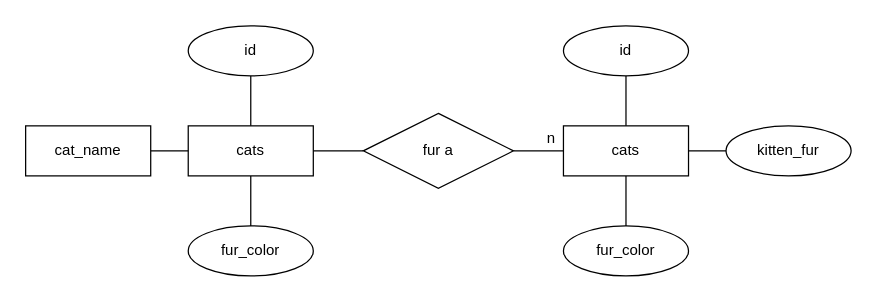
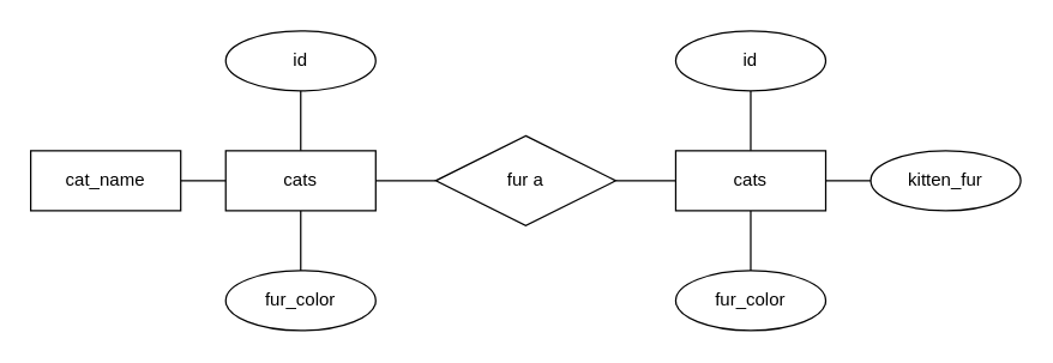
  <mxCell id="0" />
  <mxCell id="1" parent="0" />
  <mxCell id="2" value="cats" style="whiteSpace=wrap;html=1;align=center;" vertex="1" parent="1"><mxGeometry x="150" y="100" width="100" height="40" as="geometry" /></mxCell>
  <mxCell id="3" value="" style="edgeStyle=orthogonalEdgeStyle;rounded=0;orthogonalLoop=1;jettySize=auto;html=1;endArrow=none;endFill=0;" edge="1" parent="1" source="4" target="2"><mxGeometry relative="1" as="geometry" /></mxCell>
  <mxCell id="4" value="id" style="ellipse;whiteSpace=wrap;html=1;align=center;" vertex="1" parent="1"><mxGeometry x="150" y="20" width="100" height="40" as="geometry" /></mxCell>
  <mxCell id="5" value="" style="edgeStyle=orthogonalEdgeStyle;rounded=0;orthogonalLoop=1;jettySize=auto;html=1;endArrow=none;endFill=0;" edge="1" parent="1" source="6" target="2"><mxGeometry relative="1" as="geometry" /></mxCell>
  <mxCell id="6" value="cat_name" style="whiteSpace=wrap;html=1;align=center;rounded=0;" vertex="1" parent="1"><mxGeometry x="20" y="100" width="100" height="40" as="geometry" /></mxCell>
  <mxCell id="7" value="" style="edgeStyle=orthogonalEdgeStyle;rounded=0;orthogonalLoop=1;jettySize=auto;html=1;endArrow=none;endFill=0;" edge="1" parent="1" source="8" target="2"><mxGeometry relative="1" as="geometry" /></mxCell>
  <mxCell id="8" value="fur_color" style="ellipse;whiteSpace=wrap;html=1;align=center;" vertex="1" parent="1"><mxGeometry x="150" y="180" width="100" height="40" as="geometry" /></mxCell>
  <mxCell id="9" value="cats" style="whiteSpace=wrap;html=1;align=center;" vertex="1" parent="1"><mxGeometry x="450" y="100" width="100" height="40" as="geometry" /></mxCell>
  <mxCell id="10" value="" style="edgeStyle=orthogonalEdgeStyle;rounded=0;orthogonalLoop=1;jettySize=auto;html=1;endArrow=none;endFill=0;" edge="1" source="11" target="9" parent="1"><mxGeometry relative="1" as="geometry" /></mxCell>
  <mxCell id="11" value="id" style="ellipse;whiteSpace=wrap;html=1;align=center;" vertex="1" parent="1"><mxGeometry x="450" y="20" width="100" height="40" as="geometry" /></mxCell>
  <mxCell id="12" value="" style="edgeStyle=orthogonalEdgeStyle;rounded=0;orthogonalLoop=1;jettySize=auto;html=1;endArrow=none;endFill=0;" edge="1" source="13" target="9" parent="1"><mxGeometry relative="1" as="geometry" /></mxCell>
  <mxCell id="13" value="kitten_fur" style="ellipse;whiteSpace=wrap;html=1;align=center;" vertex="1" parent="1"><mxGeometry x="580" y="100" width="100" height="40" as="geometry" /></mxCell>
  <mxCell id="14" value="" style="edgeStyle=orthogonalEdgeStyle;rounded=0;orthogonalLoop=1;jettySize=auto;html=1;endArrow=none;endFill=0;" edge="1" source="15" target="9" parent="1"><mxGeometry relative="1" as="geometry" /></mxCell>
  <mxCell id="15" value="fur_color" style="ellipse;whiteSpace=wrap;html=1;align=center;" vertex="1" parent="1"><mxGeometry x="450" y="180" width="100" height="40" as="geometry" /></mxCell>
  <mxCell id="16" value="" style="edgeStyle=orthogonalEdgeStyle;rounded=0;orthogonalLoop=1;jettySize=auto;html=1;endArrow=none;endFill=0;" edge="1" parent="1" source="18" target="9"><mxGeometry relative="1" as="geometry" /></mxCell>
  <mxCell id="17" value="" style="edgeStyle=orthogonalEdgeStyle;rounded=0;orthogonalLoop=1;jettySize=auto;html=1;endArrow=none;endFill=0;" edge="1" parent="1" source="18" target="2"><mxGeometry relative="1" as="geometry" /></mxCell>
  <mxCell id="18" value="fur a" style="shape=rhombus;perimeter=rhombusPerimeter;whiteSpace=wrap;html=1;align=center;" vertex="1" parent="1"><mxGeometry x="290" y="90" width="120" height="60" as="geometry" /></mxCell>
- <mxCell id="19" value="n" style="text;html=1;align=center;verticalAlign=middle;resizable=0;points=[];autosize=1;strokeColor=none;" vertex="1" parent="1"><mxGeometry x="430" y="100" width="20" height="20" as="geometry" /></mxCell>
